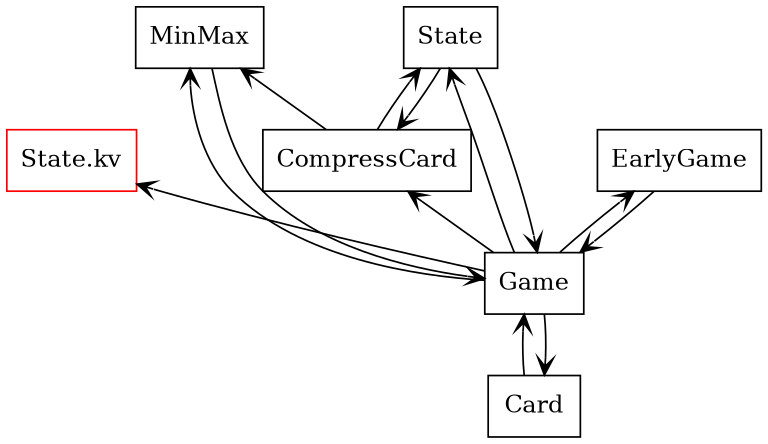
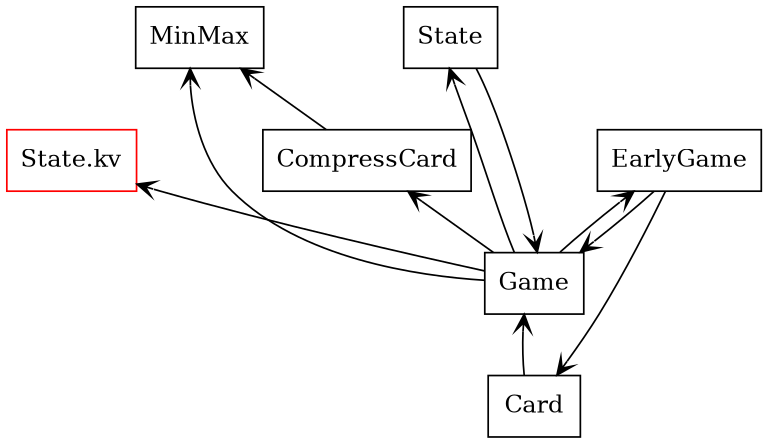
  digraph {
    rankdir=BT
    node [color=black shape=box style=solid]
    edge [arrowhead=open arrowtail=open dir=forward]
    n1 [label=Card]
    n2 [label=Game]
    n3 [color=red label="State.kv"]
    n4 [label=CompressCard]
    n5 [label=MinMax]
    n6 [label=State]
    n7 [label=EarlyGame]
    n1 -> n2
-   n2 -> n1
+   n7 -> n1
    n2 -> n3 [arrowtail=""]
    n2 -> n4
    n2 -> n5
    n2 -> n6
    n2 -> n7
    n4 -> n5
-   n4 -> n6
-   n5 -> n2
    n6 -> n2
-   n6 -> n4
    n7 -> n2
  }
